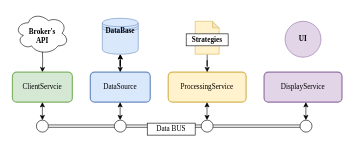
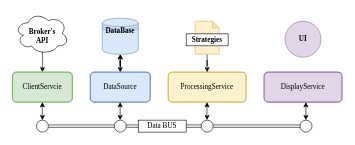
  <mxCell id="0" />
  <mxCell id="1" parent="0" />
  <mxCell id="2" value="" style="edgeStyle=orthogonalEdgeStyle;rounded=0;orthogonalLoop=1;jettySize=auto;html=1;" edge="1" parent="1" target="3"><mxGeometry relative="1" as="geometry"><mxPoint x="70" y="80" as="sourcePoint" /></mxGeometry></mxCell>
  <mxCell id="3" value="ClientServcie" style="rounded=1;whiteSpace=wrap;html=1;absoluteArcSize=1;arcSize=14;strokeWidth=2;fillColor=#d5e8d4;strokeColor=#82b366;fontFamily=Ubuntu;" vertex="1" parent="1"><mxGeometry x="20" y="120" width="100" height="50" as="geometry" /></mxCell>
  <mxCell id="4" value="" style="edgeStyle=orthogonalEdgeStyle;rounded=0;orthogonalLoop=1;jettySize=auto;html=1;" edge="1" parent="1" source="6" target="7"><mxGeometry relative="1" as="geometry" /></mxCell>
  <mxCell id="5" value="" style="edgeStyle=orthogonalEdgeStyle;rounded=0;orthogonalLoop=1;jettySize=auto;html=1;startArrow=classic;startFill=1;" edge="1" parent="1" source="6" target="7"><mxGeometry relative="1" as="geometry" /></mxCell>
  <mxCell id="6" value="DataSource" style="rounded=1;whiteSpace=wrap;html=1;absoluteArcSize=1;arcSize=14;strokeWidth=2;fillColor=#dae8fc;strokeColor=#6c8ebf;fontFamily=Ubuntu;" vertex="1" parent="1"><mxGeometry x="150" y="120" width="100" height="50" as="geometry" /></mxCell>
  <mxCell id="7" value="" style="shape=datastore;whiteSpace=wrap;html=1;fillColor=#dae8fc;strokeColor=#6c8ebf;" vertex="1" parent="1"><mxGeometry x="170" y="30" width="60" height="60" as="geometry" /></mxCell>
  <mxCell id="8" value="ProcessingService" style="rounded=1;whiteSpace=wrap;html=1;absoluteArcSize=1;arcSize=14;strokeWidth=2;fillColor=#fff2cc;strokeColor=#d6b656;fontFamily=Ubuntu;" vertex="1" parent="1"><mxGeometry x="280" y="120" width="130" height="50" as="geometry" /></mxCell>
  <mxCell id="9" value="DisplayService" style="rounded=1;whiteSpace=wrap;html=1;absoluteArcSize=1;arcSize=14;strokeWidth=2;fillColor=#e1d5e7;strokeColor=#9673a6;fontFamily=Ubuntu;" vertex="1" parent="1"><mxGeometry x="440" y="120" width="130" height="50" as="geometry" /></mxCell>
  <mxCell id="10" value="" style="edgeStyle=orthogonalEdgeStyle;rounded=0;orthogonalLoop=1;jettySize=auto;html=1;startArrow=none;startFill=0;" edge="1" parent="1" source="11" target="8"><mxGeometry relative="1" as="geometry" /></mxCell>
  <mxCell id="11" value="" style="shape=note;whiteSpace=wrap;html=1;backgroundOutline=1;darkOpacity=0.05;size=11;fillColor=#fff2cc;strokeColor=#d6b656;" vertex="1" parent="1"><mxGeometry x="325" y="35" width="40" height="55" as="geometry" /></mxCell>
  <mxCell id="12" value="&lt;b&gt;DataBase&lt;/b&gt;" style="text;html=1;strokeColor=none;fillColor=none;align=center;verticalAlign=middle;whiteSpace=wrap;rounded=0;fontFamily=Ubuntu;" vertex="1" parent="1"><mxGeometry x="180" y="41" width="40" height="20" as="geometry" /></mxCell>
  <mxCell id="13" value="" style="ellipse;shape=cloud;whiteSpace=wrap;html=1;" vertex="1" parent="1"><mxGeometry x="24" y="20" width="90" height="70" as="geometry" /></mxCell>
  <mxCell id="14" value="Broker's API" style="text;html=1;strokeColor=none;fillColor=none;align=center;verticalAlign=middle;whiteSpace=wrap;rounded=0;fontFamily=Ubuntu;fontStyle=1" vertex="1" parent="1"><mxGeometry x="50" y="50" width="40" height="20" as="geometry" /></mxCell>
  <mxCell id="15" value="" style="shape=link;html=1;startArrow=none;startFill=0;" edge="1" parent="1" source="22"><mxGeometry width="50" height="50" relative="1" as="geometry"><mxPoint x="60" y="210" as="sourcePoint" /><mxPoint x="520" y="210" as="targetPoint" /></mxGeometry></mxCell>
  <mxCell id="16" value="" style="ellipse;whiteSpace=wrap;html=1;aspect=fixed;" vertex="1" parent="1"><mxGeometry x="60" y="200" width="20" height="20" as="geometry" /></mxCell>
  <mxCell id="17" value="" style="shape=link;html=1;startArrow=none;startFill=0;" edge="1" parent="1" target="16"><mxGeometry width="50" height="50" relative="1" as="geometry"><mxPoint x="60" y="210" as="sourcePoint" /><mxPoint x="520" y="210" as="targetPoint" /></mxGeometry></mxCell>
  <mxCell id="18" value="" style="ellipse;whiteSpace=wrap;html=1;aspect=fixed;" vertex="1" parent="1"><mxGeometry x="190" y="200" width="20" height="20" as="geometry" /></mxCell>
  <mxCell id="19" value="" style="shape=link;html=1;startArrow=none;startFill=0;" edge="1" parent="1" source="16" target="18"><mxGeometry width="50" height="50" relative="1" as="geometry"><mxPoint x="80" y="210" as="sourcePoint" /><mxPoint x="520" y="210" as="targetPoint" /></mxGeometry></mxCell>
  <mxCell id="20" value="" style="ellipse;whiteSpace=wrap;html=1;aspect=fixed;" vertex="1" parent="1"><mxGeometry x="335" y="200" width="20" height="20" as="geometry" /></mxCell>
  <mxCell id="21" value="" style="shape=link;html=1;startArrow=none;startFill=0;" edge="1" parent="1" source="18" target="20"><mxGeometry width="50" height="50" relative="1" as="geometry"><mxPoint x="210" y="210" as="sourcePoint" /><mxPoint x="520" y="210" as="targetPoint" /></mxGeometry></mxCell>
  <mxCell id="22" value="" style="ellipse;whiteSpace=wrap;html=1;aspect=fixed;" vertex="1" parent="1"><mxGeometry x="500" y="200" width="20" height="20" as="geometry" /></mxCell>
  <mxCell id="23" value="" style="shape=link;html=1;startArrow=none;startFill=0;" edge="1" parent="1" source="20" target="22"><mxGeometry width="50" height="50" relative="1" as="geometry"><mxPoint x="355" y="210" as="sourcePoint" /><mxPoint x="520" y="210" as="targetPoint" /></mxGeometry></mxCell>
  <mxCell id="24" value="" style="endArrow=classic;startArrow=classic;html=1;entryX=0.5;entryY=1;entryDx=0;entryDy=0;exitX=0.5;exitY=0;exitDx=0;exitDy=0;" edge="1" parent="1" source="16" target="3"><mxGeometry width="50" height="50" relative="1" as="geometry"><mxPoint x="70" y="190" as="sourcePoint" /><mxPoint x="90" y="170" as="targetPoint" /></mxGeometry></mxCell>
  <mxCell id="25" value="" style="endArrow=classic;startArrow=classic;html=1;entryX=0.5;entryY=1;entryDx=0;entryDy=0;exitX=0.5;exitY=0;exitDx=0;exitDy=0;" edge="1" parent="1"><mxGeometry width="50" height="50" relative="1" as="geometry"><mxPoint x="199.76" y="200" as="sourcePoint" /><mxPoint x="199.76" y="170" as="targetPoint" /></mxGeometry></mxCell>
  <mxCell id="26" value="" style="endArrow=classic;startArrow=classic;html=1;entryX=0.5;entryY=1;entryDx=0;entryDy=0;exitX=0.5;exitY=0;exitDx=0;exitDy=0;" edge="1" parent="1"><mxGeometry width="50" height="50" relative="1" as="geometry"><mxPoint x="344.76" y="200" as="sourcePoint" /><mxPoint x="344.76" y="170" as="targetPoint" /></mxGeometry></mxCell>
  <mxCell id="27" value="" style="endArrow=classic;startArrow=classic;html=1;entryX=0.5;entryY=1;entryDx=0;entryDy=0;exitX=0.5;exitY=0;exitDx=0;exitDy=0;" edge="1" parent="1"><mxGeometry width="50" height="50" relative="1" as="geometry"><mxPoint x="509.76" y="200" as="sourcePoint" /><mxPoint x="509.76" y="170" as="targetPoint" /></mxGeometry></mxCell>
- <mxCell id="28" value="Data BUS" style="rounded=0;whiteSpace=wrap;html=1;fontFamily=Ubuntu;" vertex="1" parent="1"><mxGeometry x="245" y="205" width="80" height="20" as="geometry" /></mxCell>
+ <mxCell id="28" value="Data BUS" style="rounded=0;whiteSpace=wrap;html=1;fontFamily=Ubuntu;" vertex="1" parent="1"><mxGeometry x="230" y="200" width="80" height="20" as="geometry" /></mxCell>
  <mxCell id="29" value="&lt;b&gt;UI&lt;/b&gt;" style="ellipse;whiteSpace=wrap;html=1;aspect=fixed;fontFamily=Ubuntu;fillColor=#e1d5e7;strokeColor=#9673a6;" vertex="1" parent="1"><mxGeometry x="475" y="35" width="60" height="60" as="geometry" /></mxCell>
  <mxCell id="30" value="&lt;b&gt;Strategies&lt;/b&gt;" style="rounded=0;whiteSpace=wrap;html=1;fontFamily=Ubuntu;" vertex="1" parent="1"><mxGeometry x="310" y="56" width="70" height="20" as="geometry" /></mxCell>
